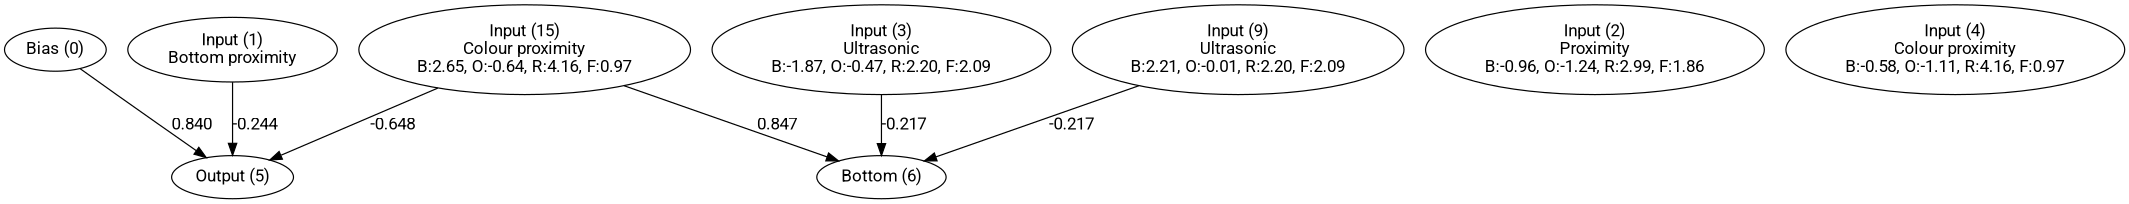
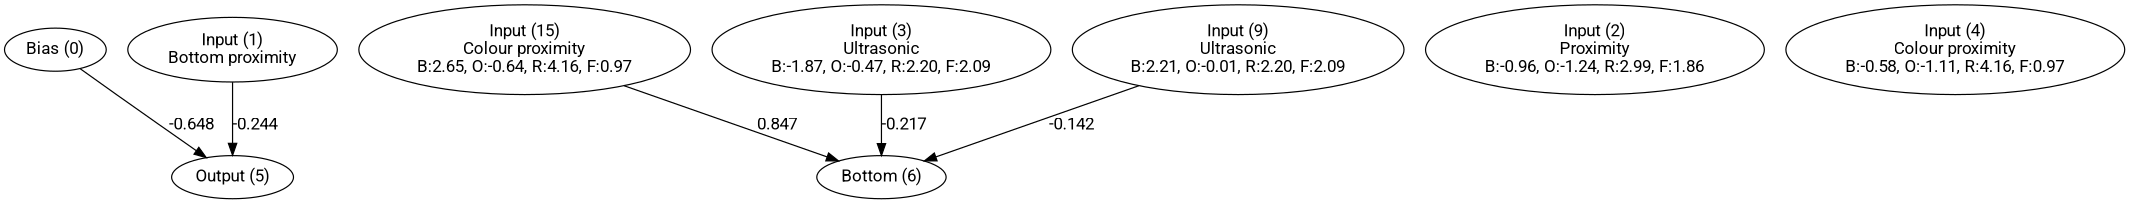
  digraph {
    fontname=Roboto
    node [fontname=Roboto]
    edge [fontname=Roboto]
    n1 [label="Bias (0)"]
    n2 [label="Input (1)\nBottom proximity"]
    n3 [label="Input (2)\nProximity\nB:-0.96, O:-1.24, R:2.99, F:1.86"]
    n4 [label="Input (3)\nUltrasonic\nB:-1.87, O:-0.47, R:2.20, F:2.09"]
    n5 [label="Input (4)\nColour proximity\nB:-0.58, O:-1.11, R:4.16, F:0.97"]
    n6 [label="Input (9)\nUltrasonic\nB:2.21, O:-0.01, R:2.20, F:2.09"]
    n7 [label="Input (15)\nColour proximity\nB:2.65, O:-0.64, R:4.16, F:0.97"]
    n8 [label="Output (5)"]
    n9 [label="Bottom (6)"]
    subgraph sub_1 {
      rank=same
      n1
      n2
      n3
      n4
      n5
      n6
      n7
    }
    subgraph sub_2 {
      rank=same
      n8
      n9
    }
-   n1 -> n8 [label=0.840]
+   n1 -> n8 [label=-0.648]
    n2 -> n8 [label=-0.244]
    n4 -> n9 [label=-0.217]
-   n6 -> n9 [label=-0.217]
-   n7 -> n8 [label=-0.648]
+   n6 -> n9 [label=-0.142]
    n7 -> n9 [label=0.847]
  }
